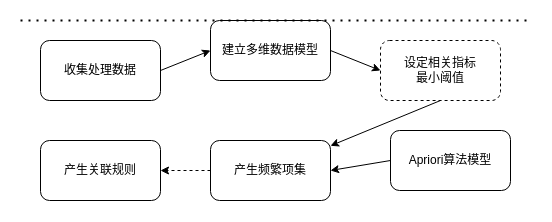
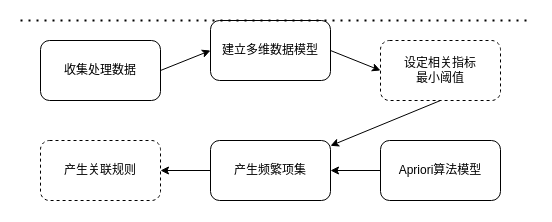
  <mxCell id="0" />
  <mxCell id="1" parent="0" />
  <mxCell id="2" value="收集处理数据" style="rounded=1;whiteSpace=wrap;html=1;" vertex="1" parent="1"><mxGeometry x="40" y="40" width="120" height="60" as="geometry" /></mxCell>
  <mxCell id="3" value="产生频繁项集" style="rounded=1;whiteSpace=wrap;html=1;" vertex="1" parent="1"><mxGeometry x="210" y="140" width="120" height="60" as="geometry" /></mxCell>
  <mxCell id="4" value="建立多维数据模型" style="rounded=1;whiteSpace=wrap;html=1;" vertex="1" parent="1"><mxGeometry x="210" y="20" width="120" height="60" as="geometry" /></mxCell>
  <mxCell id="5" value="设定相关指标&lt;br&gt;最小阈值" style="rounded=1;whiteSpace=wrap;html=1;dashed=1;" vertex="1" parent="1"><mxGeometry x="380" y="40" width="120" height="60" as="geometry" /></mxCell>
- <mxCell id="6" value="产生关联规则" style="rounded=1;whiteSpace=wrap;html=1;" vertex="1" parent="1"><mxGeometry x="40" y="140" width="120" height="60" as="geometry" /></mxCell>
- <mxCell id="7" value="Apriori算法模型" style="rounded=1;whiteSpace=wrap;html=1;" vertex="1" parent="1"><mxGeometry x="390" y="130" width="120" height="60" as="geometry" /></mxCell>
+ <mxCell id="6" value="产生关联规则" style="rounded=1;whiteSpace=wrap;html=1;dashed=1;" vertex="1" parent="1"><mxGeometry x="40" y="140" width="120" height="60" as="geometry" /></mxCell>
+ <mxCell id="7" value="Apriori算法模型" style="rounded=1;whiteSpace=wrap;html=1;" vertex="1" parent="1"><mxGeometry x="380" y="140" width="120" height="60" as="geometry" /></mxCell>
  <mxCell id="8" value="" style="endArrow=classic;html=1;rounded=0;exitX=1;exitY=0.5;exitDx=0;exitDy=0;entryX=0;entryY=0.5;entryDx=0;entryDy=0;" edge="1" parent="1" source="2" target="4"><mxGeometry width="50" height="50" relative="1" as="geometry"><mxPoint x="220" y="20" as="sourcePoint" /><mxPoint x="270" y="-30" as="targetPoint" /></mxGeometry></mxCell>
  <mxCell id="9" value="" style="endArrow=classic;html=1;rounded=0;exitX=1;exitY=0.5;exitDx=0;exitDy=0;entryX=0;entryY=0.5;entryDx=0;entryDy=0;" edge="1" parent="1" source="4" target="5"><mxGeometry width="50" height="50" relative="1" as="geometry"><mxPoint x="170" y="80" as="sourcePoint" /><mxPoint x="250" y="80" as="targetPoint" /></mxGeometry></mxCell>
  <mxCell id="10" value="" style="endArrow=classic;html=1;rounded=0;exitX=0.5;exitY=1;exitDx=0;exitDy=0;" edge="1" parent="1" source="5" target="3"><mxGeometry width="50" height="50" relative="1" as="geometry"><mxPoint x="370" y="80" as="sourcePoint" /><mxPoint x="460" y="90" as="targetPoint" /></mxGeometry></mxCell>
  <mxCell id="11" value="" style="endArrow=classic;html=1;rounded=0;exitX=0;exitY=0.5;exitDx=0;exitDy=0;entryX=1;entryY=0.5;entryDx=0;entryDy=0;" edge="1" parent="1" source="7" target="3"><mxGeometry width="50" height="50" relative="1" as="geometry"><mxPoint x="380" y="90" as="sourcePoint" /><mxPoint x="470" y="100" as="targetPoint" /></mxGeometry></mxCell>
- <mxCell id="12" value="" style="endArrow=classic;html=1;rounded=0;exitX=0;exitY=0.5;exitDx=0;exitDy=0;entryX=1;entryY=0.5;entryDx=0;entryDy=0;dashed=1;" edge="1" parent="1" source="3" target="6"><mxGeometry width="50" height="50" relative="1" as="geometry"><mxPoint x="170" y="130" as="sourcePoint" /><mxPoint x="260" y="140" as="targetPoint" /></mxGeometry></mxCell>
+ <mxCell id="12" value="" style="endArrow=classic;html=1;rounded=0;exitX=0;exitY=0.5;exitDx=0;exitDy=0;entryX=1;entryY=0.5;entryDx=0;entryDy=0;" edge="1" parent="1" source="3" target="6"><mxGeometry width="50" height="50" relative="1" as="geometry"><mxPoint x="170" y="130" as="sourcePoint" /><mxPoint x="260" y="140" as="targetPoint" /></mxGeometry></mxCell>
  <mxCell id="13" value="" style="endArrow=none;dashed=1;html=1;dashPattern=1 3;strokeWidth=2;rounded=0;" edge="1" parent="1"><mxGeometry width="50" height="50" relative="1" as="geometry"><mxPoint x="20" y="20" as="sourcePoint" /><mxPoint x="530" y="20" as="targetPoint" /></mxGeometry></mxCell>
